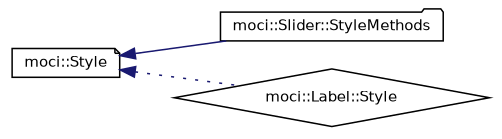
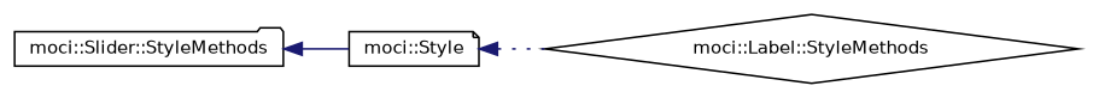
  digraph {
    rankdir=LR
    node [color=black fillcolor=white fontname=Helvetica fontsize=10 style=filled]
    edge [color=midnightblue dir=back fontname=Helvetica fontsize=10 labelfontname=Helvetica labelfontsize=10]
    n1 [height=0.2 label="moci::Slider::StyleMethods" shape=folder width=0.4]
    n2 [height=0.2 label="moci::Style" shape=note width=0.4]
-   n3 [height=0.2 label="moci::Label::Style" shape=diamond width=0.4]
-   n2 -> n1 [style=solid]
+   n3 [height=0.2 label="moci::Label::StyleMethods" shape=diamond width=0.4]
+   n1 -> n2 [style=solid]
    n2 -> n3 [style=dotted]
  }
